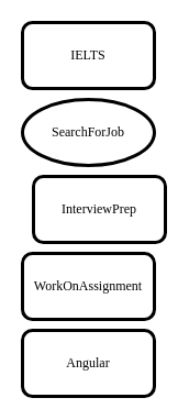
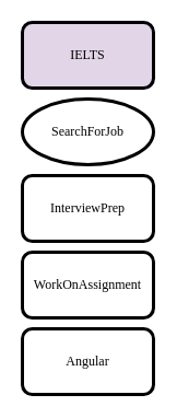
  <mxCell id="0" />
  <mxCell id="1" parent="0" />
  <mxCell id="2" value="&lt;font face=&quot;Verdana&quot;&gt;SearchForJob&lt;/font&gt;" style="ellipse;whiteSpace=wrap;html=1;strokeWidth=3;" parent="1" vertex="1"><mxGeometry x="20" y="90" width="120" height="60" as="geometry" /></mxCell>
- <mxCell id="3" value="&lt;font face=&quot;Verdana&quot;&gt;InterviewPrep&lt;br&gt;&lt;/font&gt;" style="rounded=1;whiteSpace=wrap;html=1;strokeWidth=3;" parent="1" vertex="1"><mxGeometry x="30" y="160" width="120" height="60" as="geometry" /></mxCell>
+ <mxCell id="3" value="&lt;font face=&quot;Verdana&quot;&gt;InterviewPrep&lt;br&gt;&lt;/font&gt;" style="rounded=1;whiteSpace=wrap;html=1;strokeWidth=3;" parent="1" vertex="1"><mxGeometry x="20" y="160" width="120" height="60" as="geometry" /></mxCell>
  <mxCell id="4" value="&lt;font face=&quot;Verdana&quot;&gt;WorkOnAssignment&lt;br&gt;&lt;/font&gt;" style="rounded=1;whiteSpace=wrap;html=1;strokeWidth=3;" parent="1" vertex="1"><mxGeometry x="20" y="230" width="120" height="60" as="geometry" /></mxCell>
- <mxCell id="5" value="&lt;font face=&quot;Verdana&quot;&gt;IELTS&lt;br&gt;&lt;/font&gt;" style="rounded=1;whiteSpace=wrap;html=1;strokeWidth=3;" parent="1" vertex="1"><mxGeometry x="20" y="20" width="120" height="60" as="geometry" /></mxCell>
+ <mxCell id="5" value="&lt;font face=&quot;Verdana&quot;&gt;IELTS&lt;br&gt;&lt;/font&gt;" style="rounded=1;whiteSpace=wrap;html=1;strokeWidth=3;fillColor=#e1d5e7;" parent="1" vertex="1"><mxGeometry x="20" y="20" width="120" height="60" as="geometry" /></mxCell>
  <mxCell id="6" value="&lt;font face=&quot;Verdana&quot;&gt;Angular&lt;br&gt;&lt;/font&gt;" style="rounded=1;whiteSpace=wrap;html=1;strokeWidth=3;" vertex="1" parent="1"><mxGeometry x="20" y="300" width="120" height="60" as="geometry" /></mxCell>
